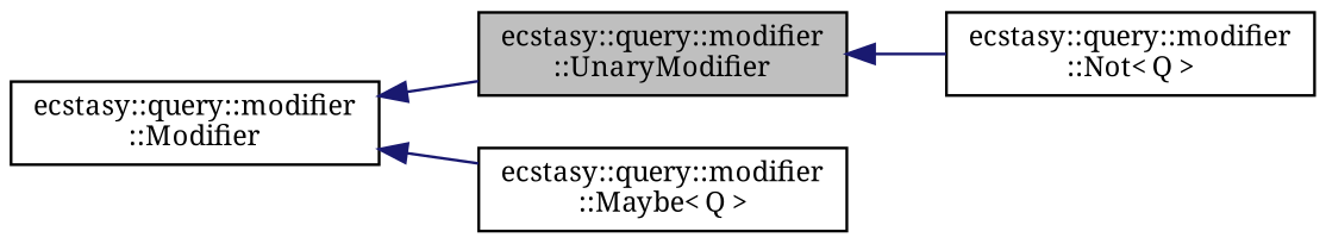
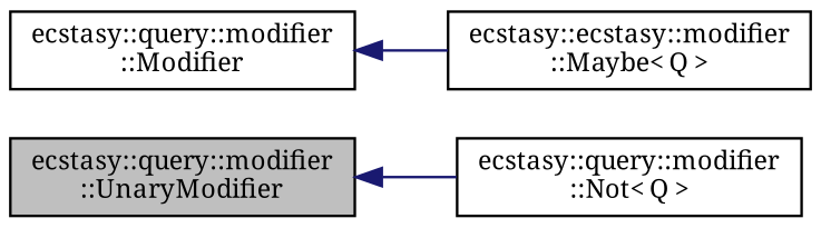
  digraph {
    fontname="Noto Serif"
    rankdir=LR
    node [color=black fillcolor=white fontname="Noto Serif" fontsize=10 shape=record style=filled]
    edge [color=midnightblue dir=back fontname="Noto Serif" fontsize=10 labelfontname=Helvetica labelfontsize=10 style=solid]
    n1 [fillcolor=grey75 fontcolor=black height=0.2 label="ecstasy::query::modifier\l::UnaryModifier" width=0.4]
    n2 [height=0.2 label="ecstasy::query::modifier\l::Not\< Q \>" width=0.4]
-   n3 [height=0.2 label="ecstasy::query::modifier\l::Maybe\< Q \>" width=0.4]
+   n3 [height=0.2 label="ecstasy::ecstasy::modifier\l::Maybe\< Q \>" width=0.4]
    n4 [height=0.2 label="ecstasy::query::modifier\l::Modifier" width=0.4]
    n1 -> n2
-   n4 -> n1
    n4 -> n3
  }
